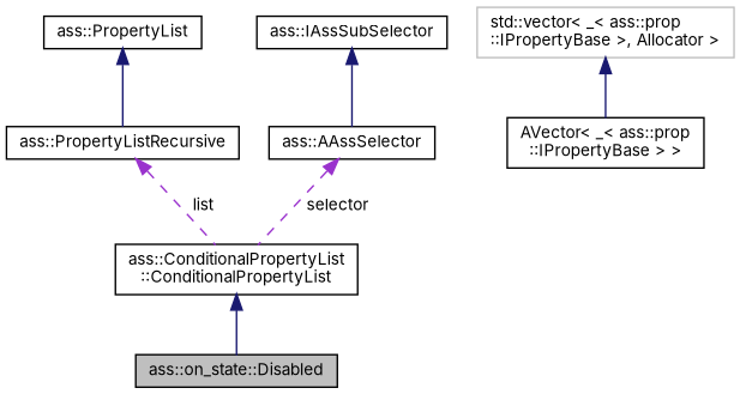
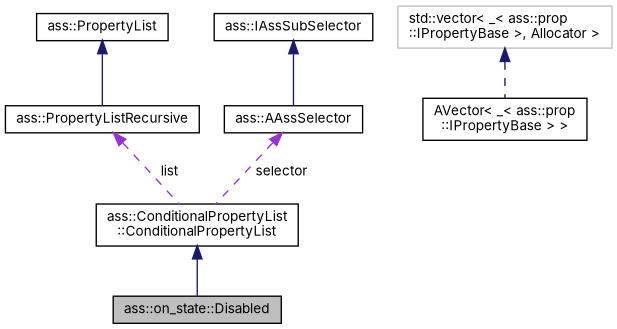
  digraph {
    fontname=Inter
    node [color=black fillcolor=white fontname=Inter fontsize=10 shape=record style=filled]
    edge [color=midnightblue dir=back fontname=Inter fontsize=10 labelfontname=Helvetica labelfontsize=10 style=solid]
    n1 [fillcolor=grey75 fontcolor=black height=0.2 label="ass::on_state::Disabled" width=0.4]
    n2 [height=0.2 label="ass::ConditionalPropertyList\l::ConditionalPropertyList" width=0.4]
    n3 [height=0.2 label="ass::PropertyListRecursive" width=0.4]
    n4 [height=0.2 label="ass::PropertyList" width=0.4]
    n5 [height=0.2 label="AVector\< _\< ass::prop\l::IPropertyBase \> \>" width=0.4]
    n6 [color=grey75 height=0.2 label="std::vector\< _\< ass::prop\l::IPropertyBase \>, Allocator \>" width=0.4]
    n7 [height=0.2 label="ass::AAssSelector" width=0.4]
    n8 [height=0.2 label="ass::IAssSubSelector" width=0.4]
    n2 -> n1
    n3 -> n2 [color=darkorchid3 label=" list" style=dashed]
    n4 -> n3
-   n6 -> n5
+   n6 -> n5 [style=dashed]
    n7 -> n2 [color=darkorchid3 label=" selector" style=dashed]
    n8 -> n7
  }
